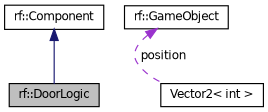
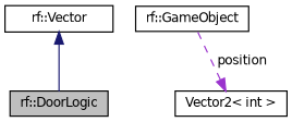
  digraph {
    node [color=black fillcolor=white fontname=Helvetica fontsize=10 shape=record style=filled]
    edge [dir=back fontname=Helvetica fontsize=10 labelfontname=Helvetica labelfontsize=10]
    n1 [fillcolor=grey75 fontcolor=black height=0.2 label="rf::DoorLogic" width=0.4]
-   n2 [height=0.2 label="rf::Component" width=0.4]
+   n2 [height=0.2 label="rf::Vector" width=0.4]
    n3 [height=0.2 label="rf::GameObject" width=0.4]
    n4 [height=0.2 label="Vector2\< int \>" width=0.4]
    n2 -> n1 [color=midnightblue style=solid]
-   n3 -> n4 [color=darkorchid3 label=" position" style=dashed]
+   n4 -> n3 [color=darkorchid3 label=" position" style=dashed]
  }
